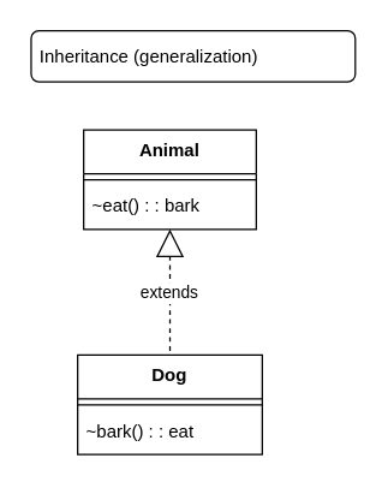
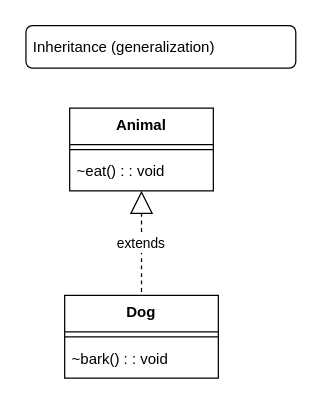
  <mxCell id="0" />
  <mxCell id="1" parent="0" />
  <mxCell id="2" value="Animal" style="swimlane;fontStyle=1;align=center;verticalAlign=top;childLayout=stackLayout;horizontal=1;startSize=29.2;horizontalStack=0;resizeParent=1;resizeParentMax=0;resizeLast=0;collapsible=0;marginBottom=0;" vertex="1" parent="1"><mxGeometry x="55" y="86" width="115" height="66.2" as="geometry" /></mxCell>
  <mxCell id="3" style="line;strokeWidth=1;fillColor=none;align=left;verticalAlign=middle;spacingTop=-1;spacingLeft=3;spacingRight=3;rotatable=0;labelPosition=right;points=[];portConstraint=eastwest;strokeColor=inherit;" vertex="1" parent="2"><mxGeometry y="29.2" width="115" height="8" as="geometry" /></mxCell>
- <mxCell id="4" value="~eat() : : bark" style="text;strokeColor=none;fillColor=none;align=left;verticalAlign=top;spacingLeft=4;spacingRight=4;overflow=hidden;rotatable=0;points=[[0,0.5],[1,0.5]];portConstraint=eastwest;" vertex="1" parent="2"><mxGeometry y="37.2" width="115" height="29" as="geometry" /></mxCell>
+ <mxCell id="4" value="~eat() : : void" style="text;strokeColor=none;fillColor=none;align=left;verticalAlign=top;spacingLeft=4;spacingRight=4;overflow=hidden;rotatable=0;points=[[0,0.5],[1,0.5]];portConstraint=eastwest;" vertex="1" parent="2"><mxGeometry y="37.2" width="115" height="29" as="geometry" /></mxCell>
  <mxCell id="5" value="Dog" style="swimlane;fontStyle=1;align=center;verticalAlign=top;childLayout=stackLayout;horizontal=1;startSize=29.2;horizontalStack=0;resizeParent=1;resizeParentMax=0;resizeLast=0;collapsible=0;marginBottom=0;" vertex="1" parent="1"><mxGeometry x="51" y="236" width="123" height="66.2" as="geometry" /></mxCell>
  <mxCell id="6" style="line;strokeWidth=1;fillColor=none;align=left;verticalAlign=middle;spacingTop=-1;spacingLeft=3;spacingRight=3;rotatable=0;labelPosition=right;points=[];portConstraint=eastwest;strokeColor=inherit;" vertex="1" parent="5"><mxGeometry y="29.2" width="123" height="8" as="geometry" /></mxCell>
- <mxCell id="7" value="~bark() : : eat" style="text;strokeColor=none;fillColor=none;align=left;verticalAlign=top;spacingLeft=4;spacingRight=4;overflow=hidden;rotatable=0;points=[[0,0.5],[1,0.5]];portConstraint=eastwest;" vertex="1" parent="5"><mxGeometry y="37.2" width="123" height="29" as="geometry" /></mxCell>
+ <mxCell id="7" value="~bark() : : void" style="text;strokeColor=none;fillColor=none;align=left;verticalAlign=top;spacingLeft=4;spacingRight=4;overflow=hidden;rotatable=0;points=[[0,0.5],[1,0.5]];portConstraint=eastwest;" vertex="1" parent="5"><mxGeometry y="37.2" width="123" height="29" as="geometry" /></mxCell>
  <mxCell id="8" value="Inheritance (generalization)" style="align=left;spacingLeft=4;rounded=1;" vertex="1" parent="1"><mxGeometry x="20" y="20" width="216" height="34" as="geometry" /></mxCell>
  <mxCell id="9" value="extends" style="curved=1;startArrow=block;startSize=16;startFill=0;endArrow=none;exitX=0.5;exitY=1;entryX=0.5;entryY=0;rounded=0;dashed=1;" edge="1" parent="1" source="2" target="5"><mxGeometry relative="1" as="geometry"><Array as="points" /></mxGeometry></mxCell>
